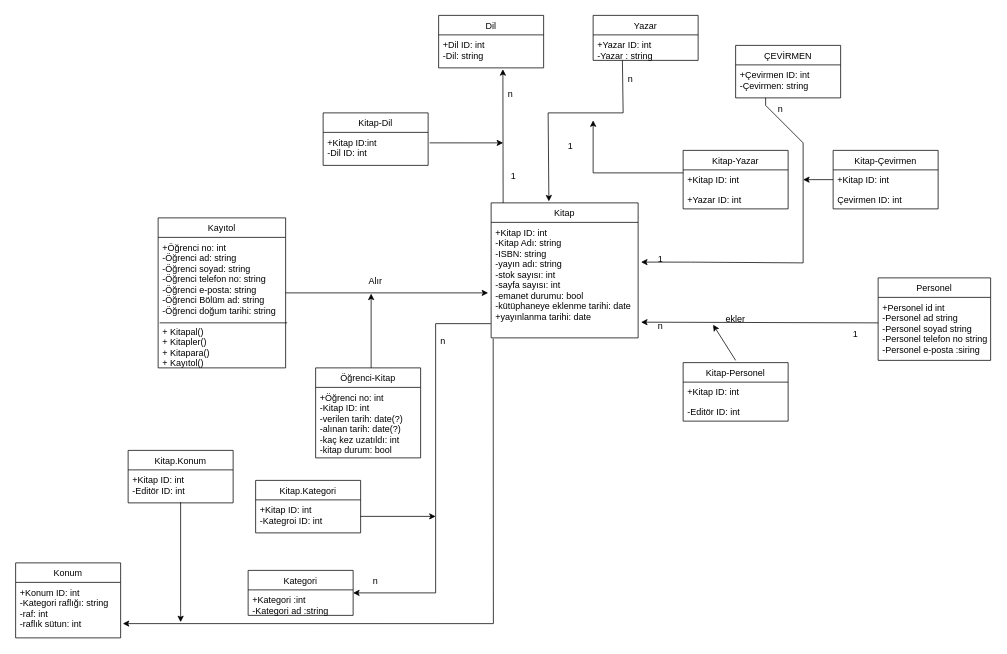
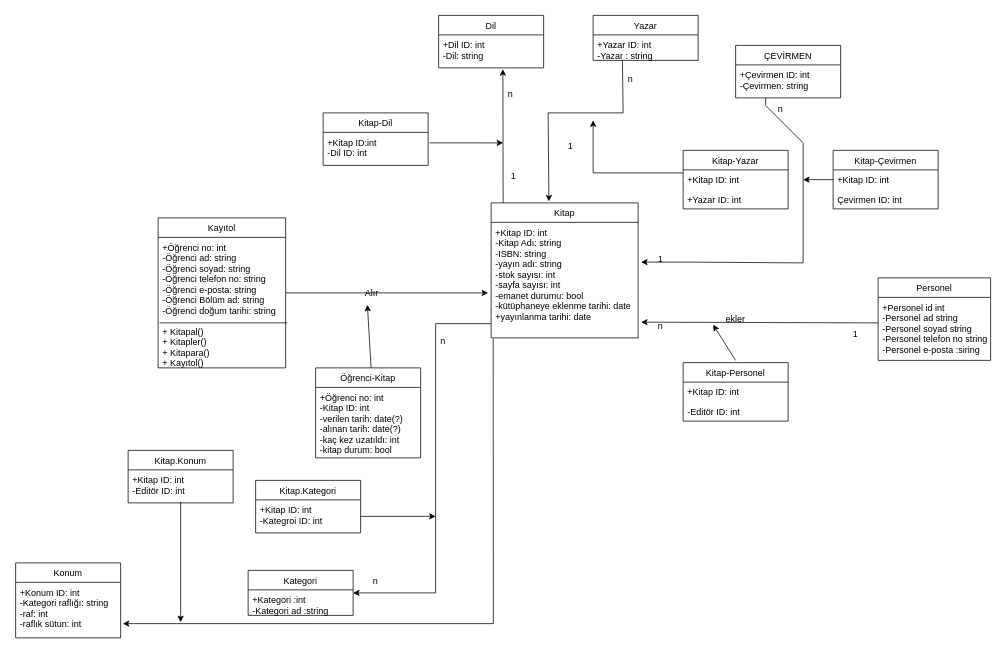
  <mxCell id="0" />
  <mxCell id="1" parent="0" />
  <mxCell id="2" value="Kitap" style="swimlane;fontStyle=0;childLayout=stackLayout;horizontal=1;startSize=26;fillColor=none;horizontalStack=0;resizeParent=1;resizeParentMax=0;resizeLast=0;collapsible=1;marginBottom=0;" parent="1" vertex="1"><mxGeometry x="654" y="270" width="196" height="180" as="geometry" /></mxCell>
  <mxCell id="3" value="+Kitap ID: int&#10;-Kitap Adı: string&#10;-ISBN: string&#10;-yayın adı: string&#10;-stok sayısı: int&#10;-sayfa sayısı: int&#10;-emanet durumu: bool&#10;-kütüphaneye eklenme tarihi: date&#10;+yayınlanma tarihi: date&#10;" style="text;strokeColor=none;fillColor=none;align=left;verticalAlign=top;spacingLeft=4;spacingRight=4;overflow=hidden;rotatable=0;points=[[0,0.5],[1,0.5]];portConstraint=eastwest;" parent="2" vertex="1"><mxGeometry y="26" width="196" height="154" as="geometry" /></mxCell>
  <mxCell id="4" value="Dil" style="swimlane;fontStyle=0;childLayout=stackLayout;horizontal=1;startSize=26;fillColor=none;horizontalStack=0;resizeParent=1;resizeParentMax=0;resizeLast=0;collapsible=1;marginBottom=0;" parent="1" vertex="1"><mxGeometry x="584" y="20" width="140" height="70" as="geometry" /></mxCell>
  <mxCell id="5" value="+Dil ID: int&#10;-Dil: string" style="text;strokeColor=none;fillColor=none;align=left;verticalAlign=top;spacingLeft=4;spacingRight=4;overflow=hidden;rotatable=0;points=[[0,0.5],[1,0.5]];portConstraint=eastwest;" parent="4" vertex="1"><mxGeometry y="26" width="140" height="44" as="geometry" /></mxCell>
  <mxCell id="6" value="Yazar" style="swimlane;fontStyle=0;childLayout=stackLayout;horizontal=1;startSize=26;fillColor=none;horizontalStack=0;resizeParent=1;resizeParentMax=0;resizeLast=0;collapsible=1;marginBottom=0;" parent="1" vertex="1"><mxGeometry x="790" y="20" width="140" height="60" as="geometry" /></mxCell>
  <mxCell id="7" value="+Yazar ID: int&#10;-Yazar : string" style="text;strokeColor=none;fillColor=none;align=left;verticalAlign=top;spacingLeft=4;spacingRight=4;overflow=hidden;rotatable=0;points=[[0,0.5],[1,0.5]];portConstraint=eastwest;" parent="6" vertex="1"><mxGeometry y="26" width="140" height="34" as="geometry" /></mxCell>
  <mxCell id="8" value="Kitap-Dil" style="swimlane;fontStyle=0;childLayout=stackLayout;horizontal=1;startSize=26;fillColor=none;horizontalStack=0;resizeParent=1;resizeParentMax=0;resizeLast=0;collapsible=1;marginBottom=0;" parent="1" vertex="1"><mxGeometry x="430" y="150" width="140" height="70" as="geometry" /></mxCell>
  <mxCell id="9" value="+Kitap ID:int&#10;-Dil ID: int" style="text;strokeColor=none;fillColor=none;align=left;verticalAlign=top;spacingLeft=4;spacingRight=4;overflow=hidden;rotatable=0;points=[[0,0.5],[1,0.5]];portConstraint=eastwest;" parent="8" vertex="1"><mxGeometry y="26" width="140" height="44" as="geometry" /></mxCell>
  <mxCell id="10" value="Öğrenci-Kitap" style="swimlane;fontStyle=0;childLayout=stackLayout;horizontal=1;startSize=26;fillColor=none;horizontalStack=0;resizeParent=1;resizeParentMax=0;resizeLast=0;collapsible=1;marginBottom=0;" parent="1" vertex="1"><mxGeometry x="420" y="490" width="140" height="120" as="geometry" /></mxCell>
  <mxCell id="11" value="+Öğrenci no: int&#10;-Kitap ID: int&#10;-verilen tarih: date(?)&#10;-alınan tarih: date(?)&#10;-kaç kez uzatıldı: int&#10;-kitap durum: bool" style="text;strokeColor=none;fillColor=none;align=left;verticalAlign=top;spacingLeft=4;spacingRight=4;overflow=hidden;rotatable=0;points=[[0,0.5],[1,0.5]];portConstraint=eastwest;" parent="10" vertex="1"><mxGeometry y="26" width="140" height="94" as="geometry" /></mxCell>
  <mxCell id="12" value="Kayıtol" style="swimlane;fontStyle=0;childLayout=stackLayout;horizontal=1;startSize=26;fillColor=none;horizontalStack=0;resizeParent=1;resizeParentMax=0;resizeLast=0;collapsible=1;marginBottom=0;" parent="1" vertex="1"><mxGeometry x="210" y="290" width="170" height="200" as="geometry" /></mxCell>
  <mxCell id="13" value="+Öğrenci no: int&#10;-Öğrenci ad: string&#10;-Öğrenci soyad: string&#10;-Öğrenci telefon no: string&#10;-Öğrenci e-posta: string&#10;-Öğrenci Bölüm ad: string&#10;-Öğrenci doğum tarihi: string&#10;&#10;+ Kitapal()&#10;+ Kitapler()&#10;+ Kitapara()&#10;+ Kayıtol()" style="text;strokeColor=none;fillColor=none;align=left;verticalAlign=top;spacingLeft=4;spacingRight=4;overflow=hidden;rotatable=0;points=[[0,0.5],[1,0.5]];portConstraint=eastwest;" parent="12" vertex="1"><mxGeometry y="26" width="170" height="174" as="geometry" /></mxCell>
  <mxCell id="14" value="" style="endArrow=none;html=1;rounded=0;exitX=0.012;exitY=0.655;exitDx=0;exitDy=0;exitPerimeter=0;entryX=1.012;entryY=0.655;entryDx=0;entryDy=0;entryPerimeter=0;" parent="12" source="13" target="13" edge="1"><mxGeometry width="50" height="50" relative="1" as="geometry"><mxPoint x="70" y="190" as="sourcePoint" /><mxPoint x="120" y="140" as="targetPoint" /></mxGeometry></mxCell>
  <mxCell id="15" value="Kategori" style="swimlane;fontStyle=0;childLayout=stackLayout;horizontal=1;startSize=26;fillColor=none;horizontalStack=0;resizeParent=1;resizeParentMax=0;resizeLast=0;collapsible=1;marginBottom=0;" parent="1" vertex="1"><mxGeometry x="330" y="760" width="140" height="60" as="geometry" /></mxCell>
  <mxCell id="16" value="+Kategori :int&#10;-Kategori ad :string" style="text;strokeColor=none;fillColor=none;align=left;verticalAlign=top;spacingLeft=4;spacingRight=4;overflow=hidden;rotatable=0;points=[[0,0.5],[1,0.5]];portConstraint=eastwest;" parent="15" vertex="1"><mxGeometry y="26" width="140" height="34" as="geometry" /></mxCell>
  <mxCell id="17" value="Konum" style="swimlane;fontStyle=0;childLayout=stackLayout;horizontal=1;startSize=26;fillColor=none;horizontalStack=0;resizeParent=1;resizeParentMax=0;resizeLast=0;collapsible=1;marginBottom=0;" parent="1" vertex="1"><mxGeometry x="20" y="750" width="140" height="100" as="geometry" /></mxCell>
  <mxCell id="18" value="+Konum ID: int&#10;-Kategori raflığı: string&#10;-raf: int&#10;-raflık sütun: int" style="text;strokeColor=none;fillColor=none;align=left;verticalAlign=top;spacingLeft=4;spacingRight=4;overflow=hidden;rotatable=0;points=[[0,0.5],[1,0.5]];portConstraint=eastwest;" parent="17" vertex="1"><mxGeometry y="26" width="140" height="74" as="geometry" /></mxCell>
  <mxCell id="19" value="Kitap.Kategori" style="swimlane;fontStyle=0;childLayout=stackLayout;horizontal=1;startSize=26;fillColor=none;horizontalStack=0;resizeParent=1;resizeParentMax=0;resizeLast=0;collapsible=1;marginBottom=0;" parent="1" vertex="1"><mxGeometry x="340" y="640" width="140" height="70" as="geometry" /></mxCell>
  <mxCell id="20" value="+Kitap ID: int&#10;-Kategroi ID: int" style="text;strokeColor=none;fillColor=none;align=left;verticalAlign=top;spacingLeft=4;spacingRight=4;overflow=hidden;rotatable=0;points=[[0,0.5],[1,0.5]];portConstraint=eastwest;" parent="19" vertex="1"><mxGeometry y="26" width="140" height="44" as="geometry" /></mxCell>
  <mxCell id="21" value="Kitap.Konum" style="swimlane;fontStyle=0;childLayout=stackLayout;horizontal=1;startSize=26;fillColor=none;horizontalStack=0;resizeParent=1;resizeParentMax=0;resizeLast=0;collapsible=1;marginBottom=0;" parent="1" vertex="1"><mxGeometry x="170" y="600" width="140" height="70" as="geometry" /></mxCell>
  <mxCell id="22" value="+Kitap ID: int&#10;-Editör ID: int" style="text;strokeColor=none;fillColor=none;align=left;verticalAlign=top;spacingLeft=4;spacingRight=4;overflow=hidden;rotatable=0;points=[[0,0.5],[1,0.5]];portConstraint=eastwest;" parent="21" vertex="1"><mxGeometry y="26" width="140" height="44" as="geometry" /></mxCell>
  <mxCell id="23" value="Kitap-Yazar" style="swimlane;fontStyle=0;childLayout=stackLayout;horizontal=1;startSize=26;fillColor=none;horizontalStack=0;resizeParent=1;resizeParentMax=0;resizeLast=0;collapsible=1;marginBottom=0;" parent="1" vertex="1"><mxGeometry x="910" y="200" width="140" height="78" as="geometry" /></mxCell>
  <mxCell id="24" value="+Kitap ID: int" style="text;strokeColor=none;fillColor=none;align=left;verticalAlign=top;spacingLeft=4;spacingRight=4;overflow=hidden;rotatable=0;points=[[0,0.5],[1,0.5]];portConstraint=eastwest;" parent="23" vertex="1"><mxGeometry y="26" width="140" height="26" as="geometry" /></mxCell>
  <mxCell id="25" value="+Yazar ID: int" style="text;strokeColor=none;fillColor=none;align=left;verticalAlign=top;spacingLeft=4;spacingRight=4;overflow=hidden;rotatable=0;points=[[0,0.5],[1,0.5]];portConstraint=eastwest;" parent="23" vertex="1"><mxGeometry y="52" width="140" height="26" as="geometry" /></mxCell>
  <mxCell id="26" value="ÇEVİRMEN" style="swimlane;fontStyle=0;childLayout=stackLayout;horizontal=1;startSize=26;fillColor=none;horizontalStack=0;resizeParent=1;resizeParentMax=0;resizeLast=0;collapsible=1;marginBottom=0;" parent="1" vertex="1"><mxGeometry x="980" y="60" width="140" height="70" as="geometry" /></mxCell>
  <mxCell id="27" value="+Çevirmen ID: int&#10;-Çevirmen: string" style="text;strokeColor=none;fillColor=none;align=left;verticalAlign=top;spacingLeft=4;spacingRight=4;overflow=hidden;rotatable=0;points=[[0,0.5],[1,0.5]];portConstraint=eastwest;" parent="26" vertex="1"><mxGeometry y="26" width="140" height="44" as="geometry" /></mxCell>
  <mxCell id="28" value="Personel" style="swimlane;fontStyle=0;childLayout=stackLayout;horizontal=1;startSize=26;fillColor=none;horizontalStack=0;resizeParent=1;resizeParentMax=0;resizeLast=0;collapsible=1;marginBottom=0;" parent="1" vertex="1"><mxGeometry x="1170" y="370" width="150" height="110" as="geometry" /></mxCell>
  <mxCell id="29" value="+Personel id int&#10;-Personel ad string&#10;-Personel soyad string&#10;-Personel telefon no string&#10;-Personel e-posta :siring" style="text;strokeColor=none;fillColor=none;align=left;verticalAlign=top;spacingLeft=4;spacingRight=4;overflow=hidden;rotatable=0;points=[[0,0.5],[1,0.5]];portConstraint=eastwest;" parent="28" vertex="1"><mxGeometry y="26" width="150" height="84" as="geometry" /></mxCell>
  <mxCell id="30" value="Kitap-Çevirmen" style="swimlane;fontStyle=0;childLayout=stackLayout;horizontal=1;startSize=26;fillColor=none;horizontalStack=0;resizeParent=1;resizeParentMax=0;resizeLast=0;collapsible=1;marginBottom=0;" parent="1" vertex="1"><mxGeometry x="1110" y="200" width="140" height="78" as="geometry" /></mxCell>
  <mxCell id="31" value="+Kitap ID: int" style="text;strokeColor=none;fillColor=none;align=left;verticalAlign=top;spacingLeft=4;spacingRight=4;overflow=hidden;rotatable=0;points=[[0,0.5],[1,0.5]];portConstraint=eastwest;" parent="30" vertex="1"><mxGeometry y="26" width="140" height="26" as="geometry" /></mxCell>
  <mxCell id="32" value="Çevirmen ID: int" style="text;strokeColor=none;fillColor=none;align=left;verticalAlign=top;spacingLeft=4;spacingRight=4;overflow=hidden;rotatable=0;points=[[0,0.5],[1,0.5]];portConstraint=eastwest;" parent="30" vertex="1"><mxGeometry y="52" width="140" height="26" as="geometry" /></mxCell>
  <mxCell id="33" value="Kitap-Personel" style="swimlane;fontStyle=0;childLayout=stackLayout;horizontal=1;startSize=26;fillColor=none;horizontalStack=0;resizeParent=1;resizeParentMax=0;resizeLast=0;collapsible=1;marginBottom=0;" parent="1" vertex="1"><mxGeometry x="910" y="483" width="140" height="78" as="geometry" /></mxCell>
  <mxCell id="34" value="+Kitap ID: int" style="text;strokeColor=none;fillColor=none;align=left;verticalAlign=top;spacingLeft=4;spacingRight=4;overflow=hidden;rotatable=0;points=[[0,0.5],[1,0.5]];portConstraint=eastwest;" parent="33" vertex="1"><mxGeometry y="26" width="140" height="26" as="geometry" /></mxCell>
  <mxCell id="35" value="-Editör ID: int" style="text;strokeColor=none;fillColor=none;align=left;verticalAlign=top;spacingLeft=4;spacingRight=4;overflow=hidden;rotatable=0;points=[[0,0.5],[1,0.5]];portConstraint=eastwest;" parent="33" vertex="1"><mxGeometry y="52" width="140" height="26" as="geometry" /></mxCell>
  <mxCell id="36" value="" style="endArrow=classic;html=1;rounded=0;" parent="1" edge="1"><mxGeometry width="50" height="50" relative="1" as="geometry"><mxPoint x="380" y="390" as="sourcePoint" /><mxPoint x="650" y="390" as="targetPoint" /></mxGeometry></mxCell>
- <mxCell id="37" value="Alır" style="text;html=1;strokeColor=none;fillColor=none;align=center;verticalAlign=middle;whiteSpace=wrap;rounded=0;" parent="1" vertex="1"><mxGeometry x="470" y="360" width="60" height="30" as="geometry" /></mxCell>
+ <mxCell id="37" value="Alır" style="text;html=1;strokeColor=none;fillColor=none;align=center;verticalAlign=middle;whiteSpace=wrap;rounded=0;" parent="1" vertex="1"><mxGeometry x="465" y="375" width="60" height="30" as="geometry" /></mxCell>
  <mxCell id="38" value="" style="endArrow=classic;html=1;rounded=0;entryX=0.612;entryY=1.042;entryDx=0;entryDy=0;entryPerimeter=0;" parent="1" target="5" edge="1"><mxGeometry width="50" height="50" relative="1" as="geometry"><mxPoint x="670" y="270" as="sourcePoint" /><mxPoint x="690" y="290" as="targetPoint" /></mxGeometry></mxCell>
  <mxCell id="39" value="n" style="text;html=1;strokeColor=none;fillColor=none;align=center;verticalAlign=middle;whiteSpace=wrap;rounded=0;" parent="1" vertex="1"><mxGeometry x="650" y="110" width="60" height="30" as="geometry" /></mxCell>
  <mxCell id="40" value="1" style="text;html=1;strokeColor=none;fillColor=none;align=center;verticalAlign=middle;whiteSpace=wrap;rounded=0;" parent="1" vertex="1"><mxGeometry x="654" y="220" width="60" height="30" as="geometry" /></mxCell>
  <mxCell id="41" value="" style="endArrow=classic;html=1;rounded=0;exitX=1.014;exitY=0.318;exitDx=0;exitDy=0;exitPerimeter=0;" parent="1" source="9" edge="1"><mxGeometry width="50" height="50" relative="1" as="geometry"><mxPoint x="640" y="340" as="sourcePoint" /><mxPoint x="670" y="190" as="targetPoint" /></mxGeometry></mxCell>
  <mxCell id="42" value="" style="endArrow=classic;html=1;rounded=0;entryX=0.393;entryY=-0.011;entryDx=0;entryDy=0;entryPerimeter=0;exitX=0.279;exitY=1;exitDx=0;exitDy=0;exitPerimeter=0;" parent="1" source="7" target="2" edge="1"><mxGeometry width="50" height="50" relative="1" as="geometry"><mxPoint x="640" y="340" as="sourcePoint" /><mxPoint x="690" y="290" as="targetPoint" /><Array as="points"><mxPoint x="830" y="150" /><mxPoint x="730" y="150" /></Array></mxGeometry></mxCell>
  <mxCell id="43" value="n" style="text;html=1;strokeColor=none;fillColor=none;align=center;verticalAlign=middle;whiteSpace=wrap;rounded=0;" parent="1" vertex="1"><mxGeometry x="810" y="90" width="60" height="30" as="geometry" /></mxCell>
  <mxCell id="44" value="1" style="text;html=1;strokeColor=none;fillColor=none;align=center;verticalAlign=middle;whiteSpace=wrap;rounded=0;" parent="1" vertex="1"><mxGeometry x="730" y="180" width="60" height="30" as="geometry" /></mxCell>
  <mxCell id="45" value="" style="endArrow=classic;html=1;rounded=0;" parent="1" edge="1"><mxGeometry width="50" height="50" relative="1" as="geometry"><mxPoint x="910" y="230" as="sourcePoint" /><mxPoint x="790" y="160" as="targetPoint" /><Array as="points"><mxPoint x="790" y="230" /></Array></mxGeometry></mxCell>
  <mxCell id="46" value="" style="endArrow=classic;html=1;rounded=0;exitX=0.286;exitY=1;exitDx=0;exitDy=0;entryX=1.02;entryY=0.344;entryDx=0;entryDy=0;entryPerimeter=0;exitPerimeter=0;" parent="1" source="27" target="3" edge="1"><mxGeometry width="50" height="50" relative="1" as="geometry"><mxPoint x="640" y="340" as="sourcePoint" /><mxPoint x="690" y="290" as="targetPoint" /><Array as="points"><mxPoint x="1020" y="140" /><mxPoint x="1070" y="190" /><mxPoint x="1070" y="250" /><mxPoint x="1070" y="350" /><mxPoint x="920" y="349" /></Array></mxGeometry></mxCell>
  <mxCell id="47" value="n" style="text;html=1;strokeColor=none;fillColor=none;align=center;verticalAlign=middle;whiteSpace=wrap;rounded=0;" parent="1" vertex="1"><mxGeometry x="1010" y="130" width="60" height="30" as="geometry" /></mxCell>
  <mxCell id="48" value="1" style="text;html=1;strokeColor=none;fillColor=none;align=center;verticalAlign=middle;whiteSpace=wrap;rounded=0;" parent="1" vertex="1"><mxGeometry x="850" y="330" width="60" height="30" as="geometry" /></mxCell>
  <mxCell id="49" value="" style="endArrow=classic;html=1;rounded=0;exitX=0;exitY=0.5;exitDx=0;exitDy=0;" parent="1" source="31" edge="1"><mxGeometry width="50" height="50" relative="1" as="geometry"><mxPoint x="840" y="340" as="sourcePoint" /><mxPoint x="1070" y="239" as="targetPoint" /></mxGeometry></mxCell>
  <mxCell id="50" value="" style="endArrow=classic;html=1;rounded=0;exitX=0;exitY=0.405;exitDx=0;exitDy=0;exitPerimeter=0;entryX=1.02;entryY=0.864;entryDx=0;entryDy=0;entryPerimeter=0;" parent="1" source="29" target="3" edge="1"><mxGeometry width="50" height="50" relative="1" as="geometry"><mxPoint x="1210" y="340" as="sourcePoint" /><mxPoint x="1260" y="290" as="targetPoint" /></mxGeometry></mxCell>
  <mxCell id="51" value="n" style="text;html=1;strokeColor=none;fillColor=none;align=center;verticalAlign=middle;whiteSpace=wrap;rounded=0;" parent="1" vertex="1"><mxGeometry x="850" y="420" width="60" height="30" as="geometry" /></mxCell>
  <mxCell id="52" value="1" style="text;html=1;strokeColor=none;fillColor=none;align=center;verticalAlign=middle;whiteSpace=wrap;rounded=0;" parent="1" vertex="1"><mxGeometry x="1110" y="430" width="60" height="30" as="geometry" /></mxCell>
  <mxCell id="53" value="ekler" style="text;html=1;strokeColor=none;fillColor=none;align=center;verticalAlign=middle;whiteSpace=wrap;rounded=0;" parent="1" vertex="1"><mxGeometry x="950" y="410" width="60" height="30" as="geometry" /></mxCell>
  <mxCell id="54" value="" style="endArrow=classic;html=1;rounded=0;entryX=0;entryY=0.75;entryDx=0;entryDy=0;" parent="1" target="53" edge="1"><mxGeometry width="50" height="50" relative="1" as="geometry"><mxPoint x="980" y="480" as="sourcePoint" /><mxPoint x="1260" y="290" as="targetPoint" /></mxGeometry></mxCell>
  <mxCell id="55" value="" style="endArrow=classic;html=1;rounded=0;exitX=0.014;exitY=1.006;exitDx=0;exitDy=0;exitPerimeter=0;entryX=1.021;entryY=0.743;entryDx=0;entryDy=0;entryPerimeter=0;" parent="1" source="3" target="18" edge="1"><mxGeometry width="50" height="50" relative="1" as="geometry"><mxPoint x="430" y="640" as="sourcePoint" /><mxPoint x="530" y="830" as="targetPoint" /><Array as="points"><mxPoint x="657" y="831" /></Array></mxGeometry></mxCell>
  <mxCell id="56" value="" style="endArrow=classic;html=1;rounded=0;exitX=-0.002;exitY=0.877;exitDx=0;exitDy=0;exitPerimeter=0;entryX=0;entryY=1;entryDx=0;entryDy=0;" parent="1" source="3" target="58" edge="1"><mxGeometry width="50" height="50" relative="1" as="geometry"><mxPoint x="430" y="640" as="sourcePoint" /><mxPoint x="480" y="590" as="targetPoint" /><Array as="points"><mxPoint x="580" y="431" /><mxPoint x="580" y="790" /></Array></mxGeometry></mxCell>
  <mxCell id="57" value="n" style="text;html=1;strokeColor=none;fillColor=none;align=center;verticalAlign=middle;whiteSpace=wrap;rounded=0;" parent="1" vertex="1"><mxGeometry x="560" y="440" width="60" height="30" as="geometry" /></mxCell>
  <mxCell id="58" value="n" style="text;html=1;strokeColor=none;fillColor=none;align=center;verticalAlign=middle;whiteSpace=wrap;rounded=0;" parent="1" vertex="1"><mxGeometry x="470" y="760" width="60" height="30" as="geometry" /></mxCell>
  <mxCell id="59" value="" style="endArrow=classic;html=1;rounded=0;exitX=1;exitY=0.5;exitDx=0;exitDy=0;" parent="1" source="20" edge="1"><mxGeometry width="50" height="50" relative="1" as="geometry"><mxPoint x="530" y="640" as="sourcePoint" /><mxPoint x="580" y="688" as="targetPoint" /></mxGeometry></mxCell>
  <mxCell id="60" value="" style="endArrow=classic;html=1;rounded=0;entryX=0.4;entryY=1.033;entryDx=0;entryDy=0;entryPerimeter=0;" parent="1" target="37" edge="1"><mxGeometry width="50" height="50" relative="1" as="geometry"><mxPoint x="494" y="490" as="sourcePoint" /><mxPoint x="580" y="460" as="targetPoint" /></mxGeometry></mxCell>
  <mxCell id="61" value="" style="endArrow=classic;html=1;rounded=0;" parent="1" edge="1"><mxGeometry width="50" height="50" relative="1" as="geometry"><mxPoint x="240" y="669" as="sourcePoint" /><mxPoint x="240" y="829" as="targetPoint" /></mxGeometry></mxCell>
